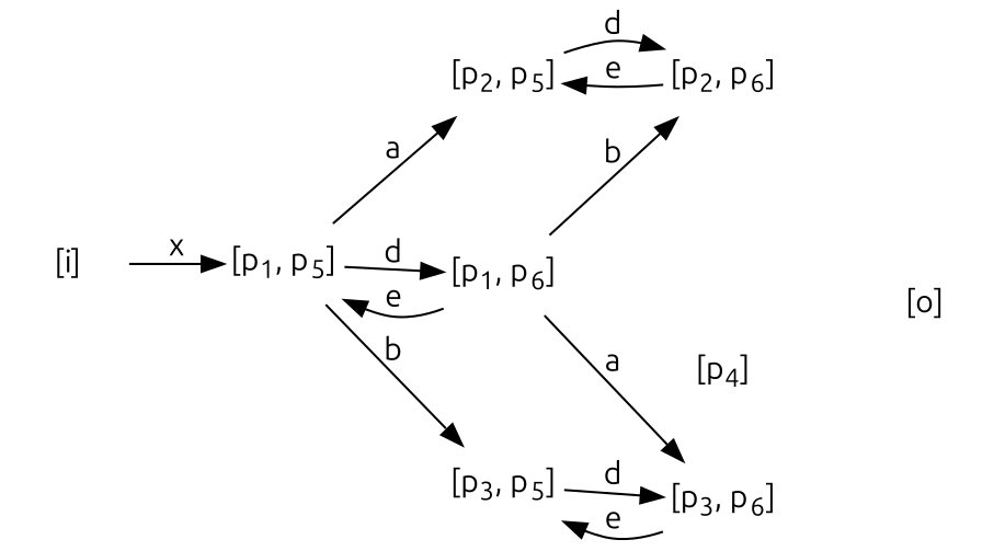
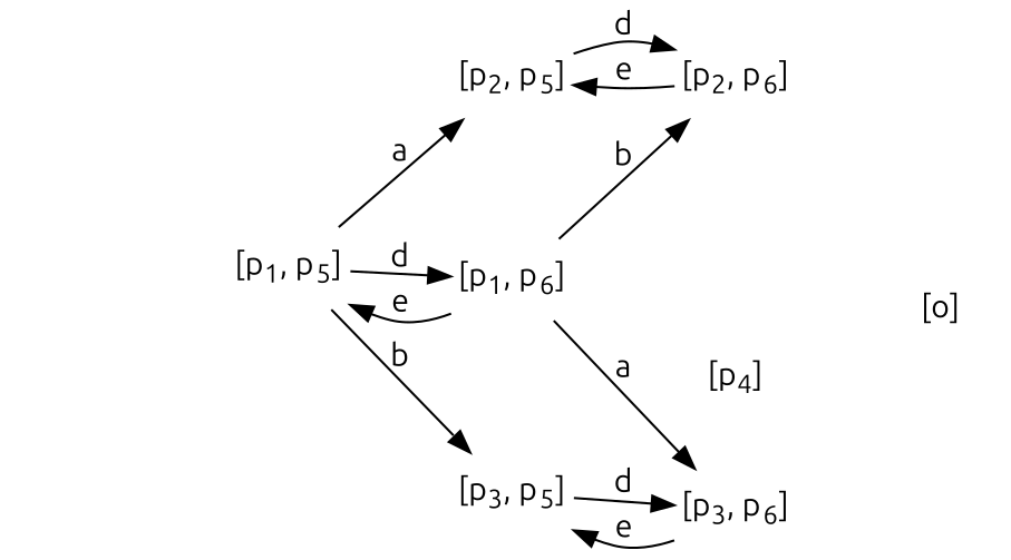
  digraph {
    fontsize=12
    nodesep=0.3
    normalize=true
    rankdir=LR
    fontname=Ubuntu
    node [fixedsize=true shape=none fontname=Ubuntu]
    edge [minlen=1 fontname=Ubuntu]
-   n1 [label="[i]"]
    n2 [label=<&#91;p<SUB>1</SUB>, p<SUB>5</SUB>&#93;>]
    n3 [label=<&#91;p<SUB>2</SUB>, p<SUB>5</SUB>&#93;>]
    n4 [label=<&#91;p<SUB>3</SUB>, p<SUB>5</SUB>&#93;>]
    n5 [label=<&#91;p<SUB>1</SUB>, p<SUB>6</SUB>&#93;>]
    n6 [label=<&#91;p<SUB>2</SUB>, p<SUB>6</SUB>&#93;>]
    n7 [label=<&#91;p<SUB>3</SUB>, p<SUB>6</SUB>&#93;>]
    n8 [label=<&#91;p<SUB>4</SUB>&#93;>]
    n9 [label="[o]"]
-   n1 -> n2 [label=x]
    n2 -> n3 [label=a]
    n2 -> n4 [label=b]
    n2 -> n5 [label=d]
    n3 -> n6 [label=d]
    n4 -> n7 [label=d]
    n5 -> n2 [label=e]
    n5 -> n6 [label=b]
    n5 -> n7 [label=a]
    n5 -> n8 [style=invis]
    n5 -> n9 [style=invis]
    n6 -> n3 [label=e]
    n7 -> n4 [label=e]
    n8 -> n9 [style=invis]
  }
